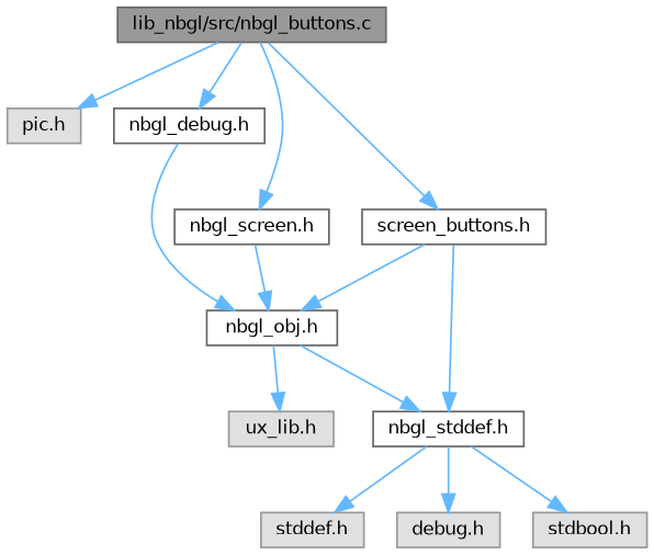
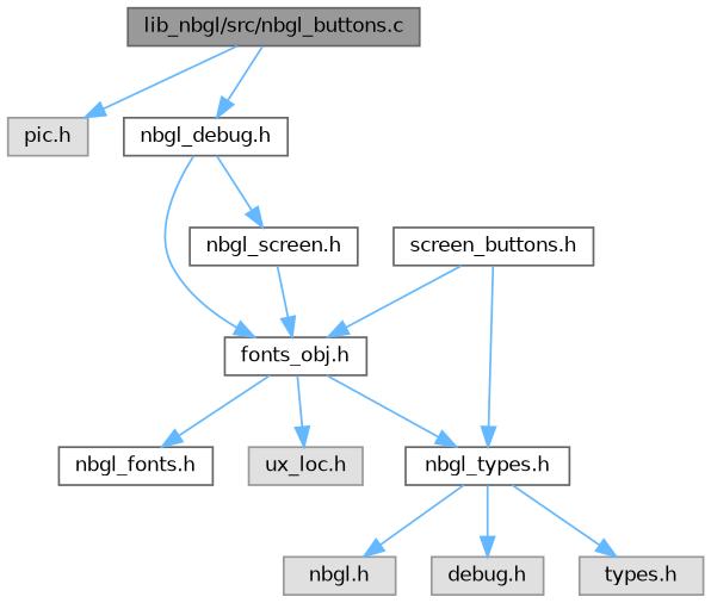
  digraph {
    node [color=grey40 fillcolor=white fontname=Helvetica fontsize=10 shape=box style=filled]
    edge [color=steelblue1 fontname=Helvetica fontsize=10 labelfontname=Helvetica labelfontsize=10 style=solid]
    n1 [color=gray40 fillcolor=grey60 fontcolor=black height=0.2 label="lib_nbgl/src/nbgl_buttons.c" width=0.4]
    n2 [color=grey60 fillcolor="#E0E0E0" height=0.2 label="pic.h" width=0.4]
    n3 [height=0.2 label="nbgl_debug.h" width=0.4]
    n4 [height=0.2 label="screen_buttons.h" width=0.4]
    n5 [height=0.2 label="nbgl_screen.h" width=0.4]
-   n6 [height=0.2 label="nbgl_obj.h" width=0.4]
-   n7 [height=0.2 label="nbgl_stddef.h" width=0.4]
-   n9 [color=grey60 fillcolor="#E0E0E0" height=0.2 label="ux_lib.h" width=0.4]
-   n10 [color=grey60 fillcolor="#E0E0E0" height=0.2 label="stddef.h" width=0.4]
+   n6 [height=0.2 label="fonts_obj.h" width=0.4]
+   n7 [height=0.2 label="nbgl_types.h" width=0.4]
+   n8 [height=0.2 label="nbgl_fonts.h" width=0.4]
+   n9 [color=grey60 fillcolor="#E0E0E0" height=0.2 label="ux_loc.h" width=0.4]
+   n10 [color=grey60 fillcolor="#E0E0E0" height=0.2 label="nbgl.h" width=0.4]
    n11 [color=grey60 fillcolor="#E0E0E0" height=0.2 label="debug.h" width=0.4]
-   n12 [color=grey60 fillcolor="#E0E0E0" height=0.2 label="stdbool.h" width=0.4]
+   n12 [color=grey60 fillcolor="#E0E0E0" height=0.2 label="types.h" width=0.4]
    n1 -> n2
    n1 -> n3
-   n1 -> n4
-   n1 -> n5
+   n3 -> n5
    n3 -> n6
    n4 -> n6
    n4 -> n7
    n5 -> n6
    n6 -> n7
+   n6 -> n8
    n6 -> n9
    n7 -> n10
    n7 -> n11
    n7 -> n12
  }
